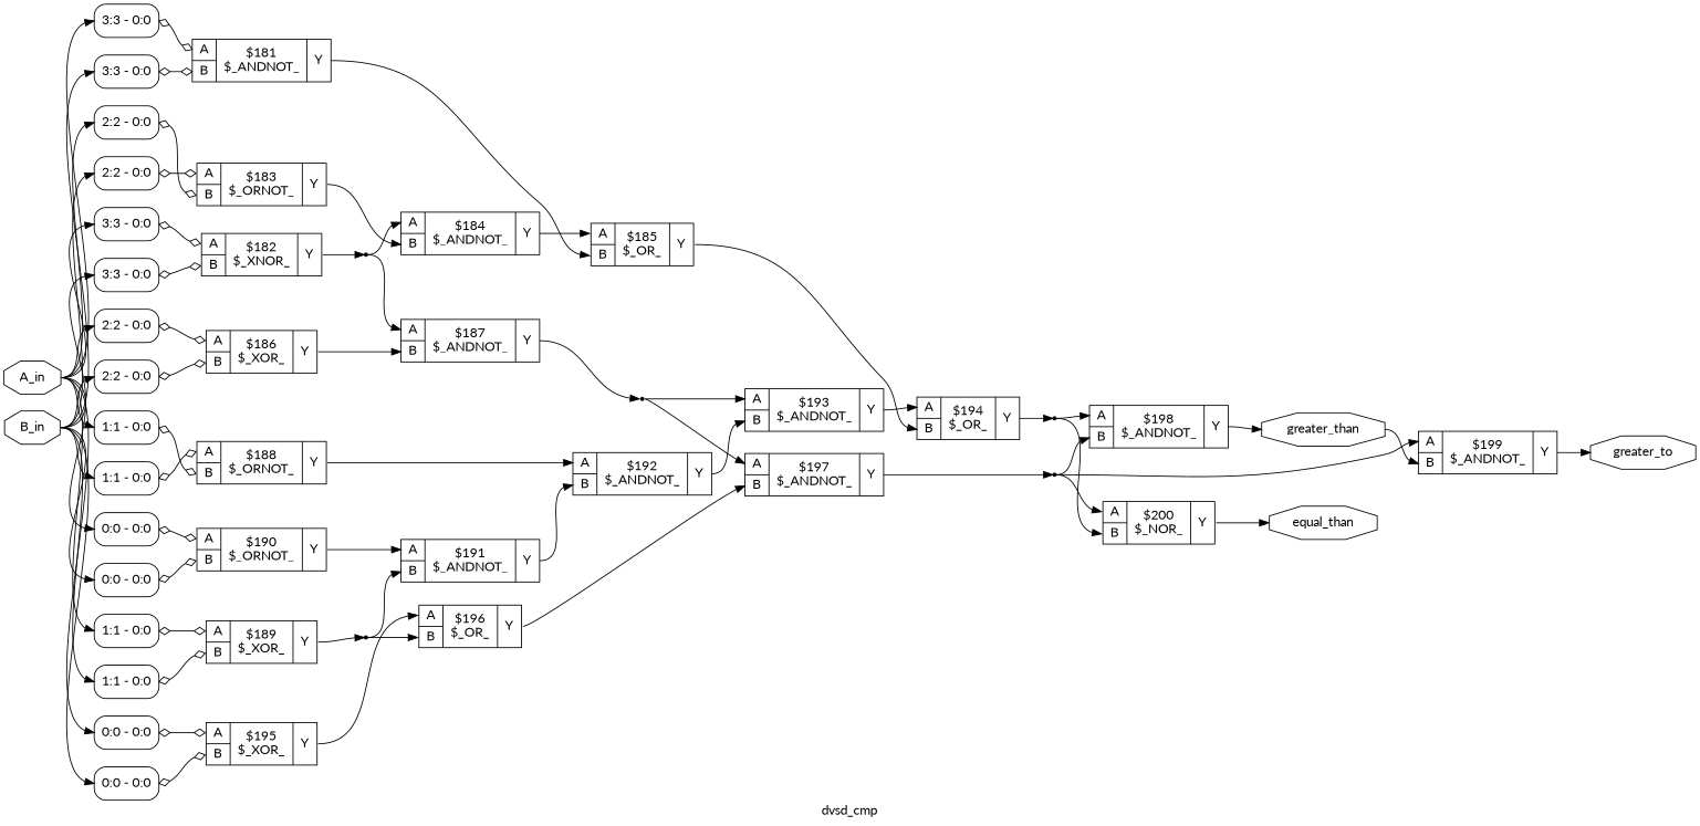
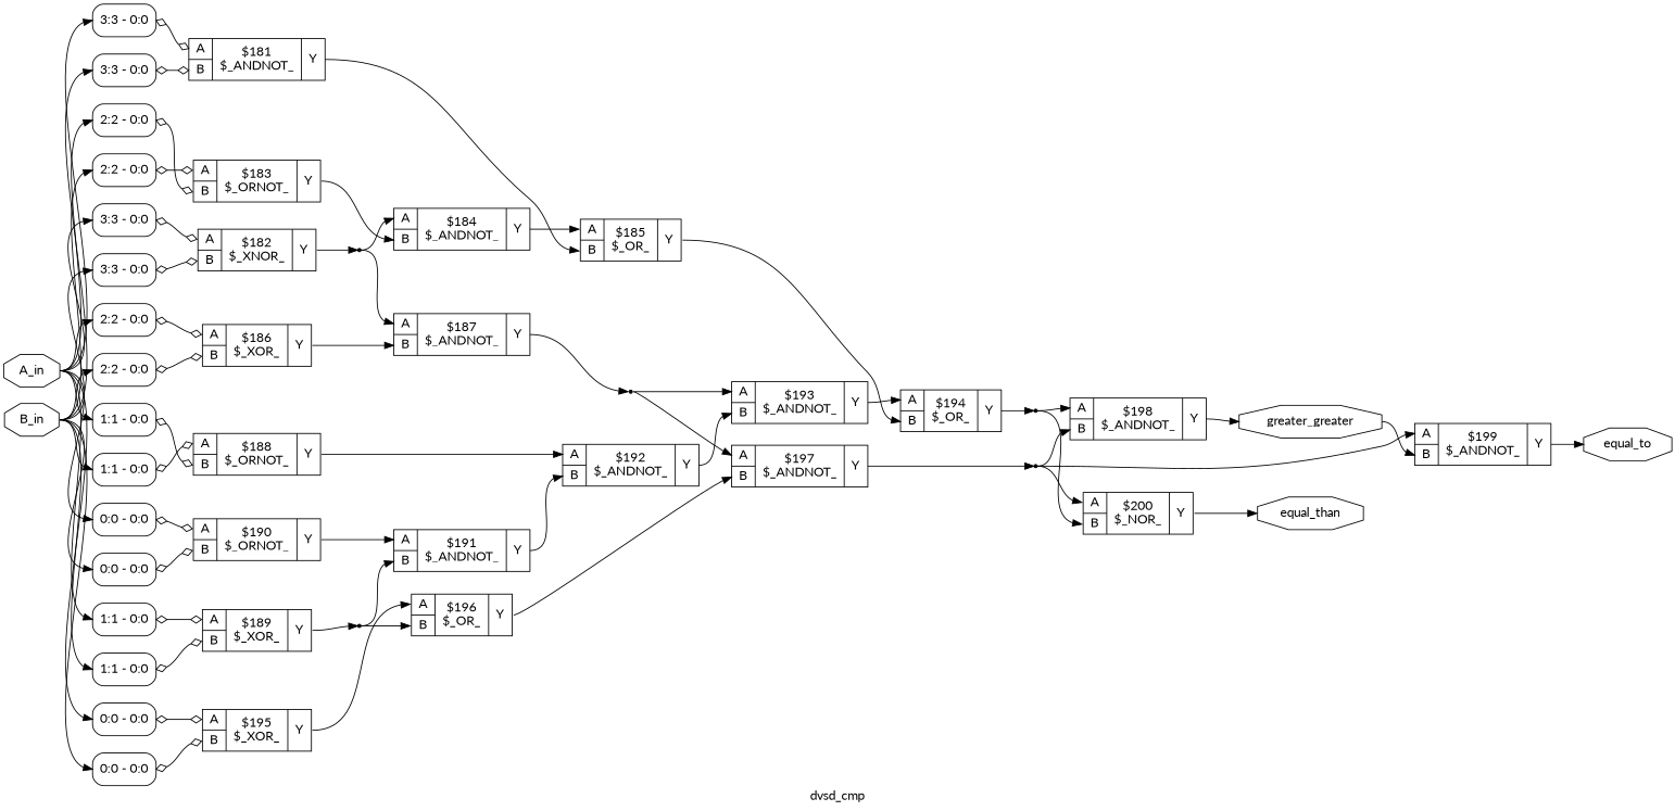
  digraph {
    fontname=Lato
    label=dvsd_cmp
    rankdir=LR
    remincross=true
    node [fontname=Lato shape=record]
    edge [color=black fontname=Lato headport="p23:w" tailport=e]
    n18 [color=black fontcolor=black label=A_in shape=octagon]
    x0 [label="<s0> 3:3 - 0:0 " style=rounded]
    x2 [label="<s0> 3:3 - 0:0 " style=rounded]
    x5 [label="<s0> 2:2 - 0:0 " style=rounded]
    x6 [label="<s0> 2:2 - 0:0 " style=rounded]
    x9 [label="<s0> 1:1 - 0:0 " style=rounded]
    x10 [label="<s0> 1:1 - 0:0 " style=rounded]
    x12 [label="<s0> 0:0 - 0:0 " style=rounded]
    x14 [label="<s0> 0:0 - 0:0 " style=rounded]
    c26 [label="{{<p23> A|<p24> B}|$181\n$_ANDNOT_|{<p25> Y}}"]
    c27 [label="{{<p23> A|<p24> B}|$182\n$_XNOR_|{<p25> Y}}"]
    c28 [label="{{<p23> A|<p24> B}|$183\n$_ORNOT_|{<p25> Y}}"]
    c31 [label="{{<p23> A|<p24> B}|$186\n$_XOR_|{<p25> Y}}"]
    c33 [label="{{<p23> A|<p24> B}|$188\n$_ORNOT_|{<p25> Y}}"]
    c34 [label="{{<p23> A|<p24> B}|$189\n$_XOR_|{<p25> Y}}"]
    c35 [label="{{<p23> A|<p24> B}|$190\n$_ORNOT_|{<p25> Y}}"]
    c40 [label="{{<p23> A|<p24> B}|$195\n$_XOR_|{<p25> Y}}"]
    n19 [color=black fontcolor=black label=B_in shape=octagon]
    x1 [label="<s0> 3:3 - 0:0 " style=rounded]
    x3 [label="<s0> 3:3 - 0:0 " style=rounded]
    x4 [label="<s0> 2:2 - 0:0 " style=rounded]
    x7 [label="<s0> 2:2 - 0:0 " style=rounded]
    x8 [label="<s0> 1:1 - 0:0 " style=rounded]
    x11 [label="<s0> 1:1 - 0:0 " style=rounded]
    x13 [label="<s0> 0:0 - 0:0 " style=rounded]
    x15 [label="<s0> 0:0 - 0:0 " style=rounded]
-   n20 [color=black fontcolor=black label=greater_to shape=octagon]
-   n21 [color=black fontcolor=black label=greater_than shape=octagon]
+   n20 [color=black fontcolor=black label=equal_to shape=octagon]
+   n21 [color=black fontcolor=black label=greater_greater shape=octagon]
    c44 [label="{{<p23> A|<p24> B}|$199\n$_ANDNOT_|{<p25> Y}}"]
    n22 [color=black fontcolor=black label=equal_than shape=octagon]
    c30 [label="{{<p23> A|<p24> B}|$185\n$_OR_|{<p25> Y}}"]
    c39 [label="{{<p23> A|<p24> B}|$194\n$_OR_|{<p25> Y}}"]
    n2 [shape=point]
    c29 [label="{{<p23> A|<p24> B}|$184\n$_ANDNOT_|{<p25> Y}}"]
    c32 [label="{{<p23> A|<p24> B}|$187\n$_ANDNOT_|{<p25> Y}}"]
    n14 [shape=point]
    n7 [shape=point]
    c38 [label="{{<p23> A|<p24> B}|$193\n$_ANDNOT_|{<p25> Y}}"]
    c42 [label="{{<p23> A|<p24> B}|$197\n$_ANDNOT_|{<p25> Y}}"]
    c37 [label="{{<p23> A|<p24> B}|$192\n$_ANDNOT_|{<p25> Y}}"]
    n9 [shape=point]
    c36 [label="{{<p23> A|<p24> B}|$191\n$_ANDNOT_|{<p25> Y}}"]
    c41 [label="{{<p23> A|<p24> B}|$196\n$_OR_|{<p25> Y}}"]
    c43 [label="{{<p23> A|<p24> B}|$198\n$_ANDNOT_|{<p25> Y}}"]
    c45 [label="{{<p23> A|<p24> B}|$200\n$_NOR_|{<p25> Y}}"]
    n17 [shape=point]
    n18 -> x0 [headport="s0:w"]
    n18 -> x2 [headport="s0:w"]
    n18 -> x5 [headport="s0:w"]
    n18 -> x6 [headport="s0:w"]
    n18 -> x9 [headport="s0:w"]
    n18 -> x10 [headport="s0:w"]
    n18 -> x12 [headport="s0:w"]
    n18 -> x14 [headport="s0:w"]
    x0 -> c26 [arrowhead=odiamond arrowtail=odiamond dir=both]
    x2 -> c27 [arrowhead=odiamond arrowtail=odiamond dir=both]
    x5 -> c28 [arrowhead=odiamond arrowtail=odiamond dir=both headport="p24:w"]
    x6 -> c31 [arrowhead=odiamond arrowtail=odiamond dir=both]
    x9 -> c33 [arrowhead=odiamond arrowtail=odiamond dir=both headport="p24:w"]
    x10 -> c34 [arrowhead=odiamond arrowtail=odiamond dir=both]
    x12 -> c35 [arrowhead=odiamond arrowtail=odiamond dir=both]
    x14 -> c40 [arrowhead=odiamond arrowtail=odiamond dir=both]
    c26 -> c30 [headport="p24:w" tailport="p25:e"]
    c27 -> n2 [headport=w tailport="p25:e"]
    c28 -> c29 [headport="p24:w" tailport="p25:e"]
    c31 -> c32 [headport="p24:w" tailport="p25:e"]
    c33 -> c37 [tailport="p25:e"]
    c34 -> n9 [headport=w tailport="p25:e"]
    c35 -> c36 [tailport="p25:e"]
    c40 -> c41 [tailport="p25:e"]
    n19 -> x1 [headport="s0:w"]
    n19 -> x3 [headport="s0:w"]
    n19 -> x4 [headport="s0:w"]
    n19 -> x7 [headport="s0:w"]
    n19 -> x8 [headport="s0:w"]
    n19 -> x11 [headport="s0:w"]
    n19 -> x13 [headport="s0:w"]
    n19 -> x15 [headport="s0:w"]
    x1 -> c26 [arrowhead=odiamond arrowtail=odiamond dir=both headport="p24:w"]
    x3 -> c27 [arrowhead=odiamond arrowtail=odiamond dir=both headport="p24:w"]
    x4 -> c28 [arrowhead=odiamond arrowtail=odiamond dir=both]
    x7 -> c31 [arrowhead=odiamond arrowtail=odiamond dir=both headport="p24:w"]
    x8 -> c33 [arrowhead=odiamond arrowtail=odiamond dir=both]
    x11 -> c34 [arrowhead=odiamond arrowtail=odiamond dir=both headport="p24:w"]
    x13 -> c35 [arrowhead=odiamond arrowtail=odiamond dir=both headport="p24:w"]
    x15 -> c40 [arrowhead=odiamond arrowtail=odiamond dir=both headport="p24:w"]
    n21 -> c44 [headport="p24:w"]
    c44 -> n20 [headport=w tailport="p25:e"]
    c30 -> c39 [headport="p24:w" tailport="p25:e"]
    c39 -> n14 [headport=w tailport="p25:e"]
    n2 -> c29
    n2 -> c32
    c29 -> c30 [tailport="p25:e"]
    c32 -> n7 [headport=w tailport="p25:e"]
    n14 -> c43
    n14 -> c45 [headport="p24:w"]
    n7 -> c38
    n7 -> c42
    c38 -> c39 [tailport="p25:e"]
    c42 -> n17 [headport=w tailport="p25:e"]
    c37 -> c38 [headport="p24:w" tailport="p25:e"]
    n9 -> c36 [headport="p24:w"]
    n9 -> c41 [headport="p24:w"]
    c36 -> c37 [headport="p24:w" tailport="p25:e"]
    c41 -> c42 [headport="p24:w" tailport="p25:e"]
    c43 -> n21 [headport=w tailport="p25:e"]
    c45 -> n22 [headport=w tailport="p25:e"]
    n17 -> c44
    n17 -> c43 [headport="p24:w"]
    n17 -> c45
  }
